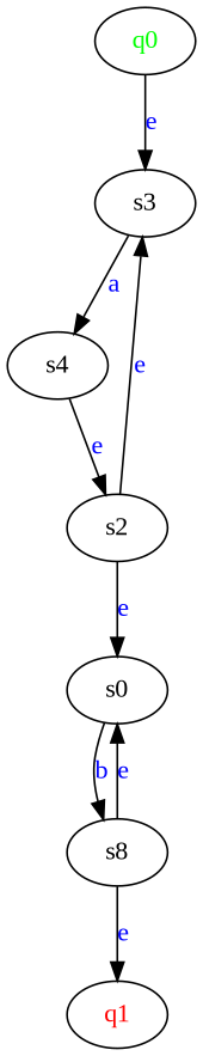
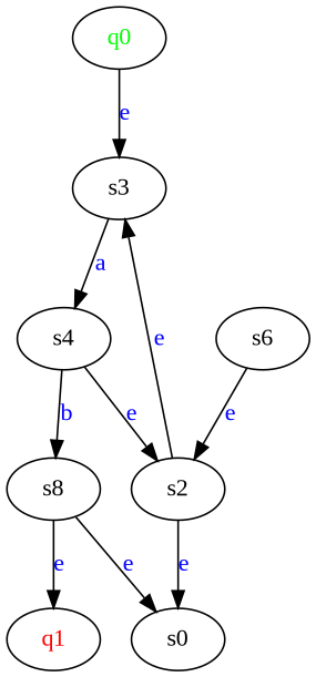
  digraph {
    fontname="Liberation Serif"
    node [fontname="Liberation Serif"]
    edge [fontname="Liberation Serif"]
    n1 [label=<<font color="green">q0</font>>]
    s3
    s4
    s2
    n5 [label=s0]
    s8
    n7 [label=<<font color="red">q1</font>>]
+   s6
    n1 -> s3 [label=<<font color="blue">e</font>>]
    s3 -> s4 [label=<<font color="blue">a</font>>]
    s4 -> s2 [label=<<font color="blue">e</font>>]
    s2 -> s3 [label=<<font color="blue">e</font>>]
    s2 -> n5 [label=<<font color="blue">e</font>>]
-   n5 -> s8 [label=<<font color="blue">b</font>>]
+   s4 -> s8 [label=<<font color="blue">b</font>>]
    s8 -> n5 [label=<<font color="blue">e</font>>]
    s8 -> n7 [label=<<font color="blue">e</font>>]
+   s6 -> s2 [label=<<font color="blue">e</font>>]
  }
